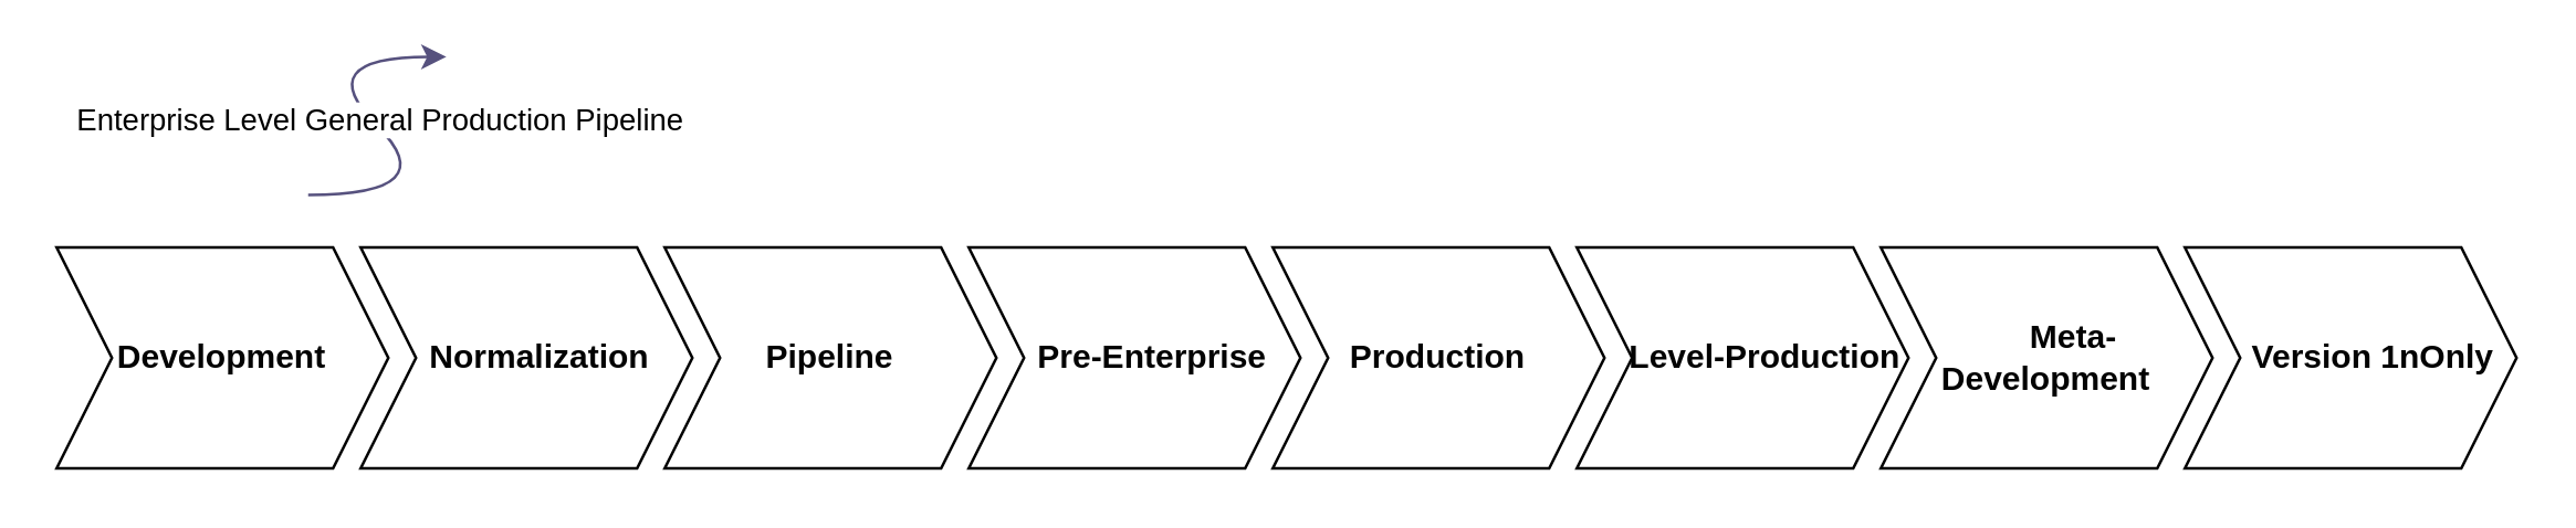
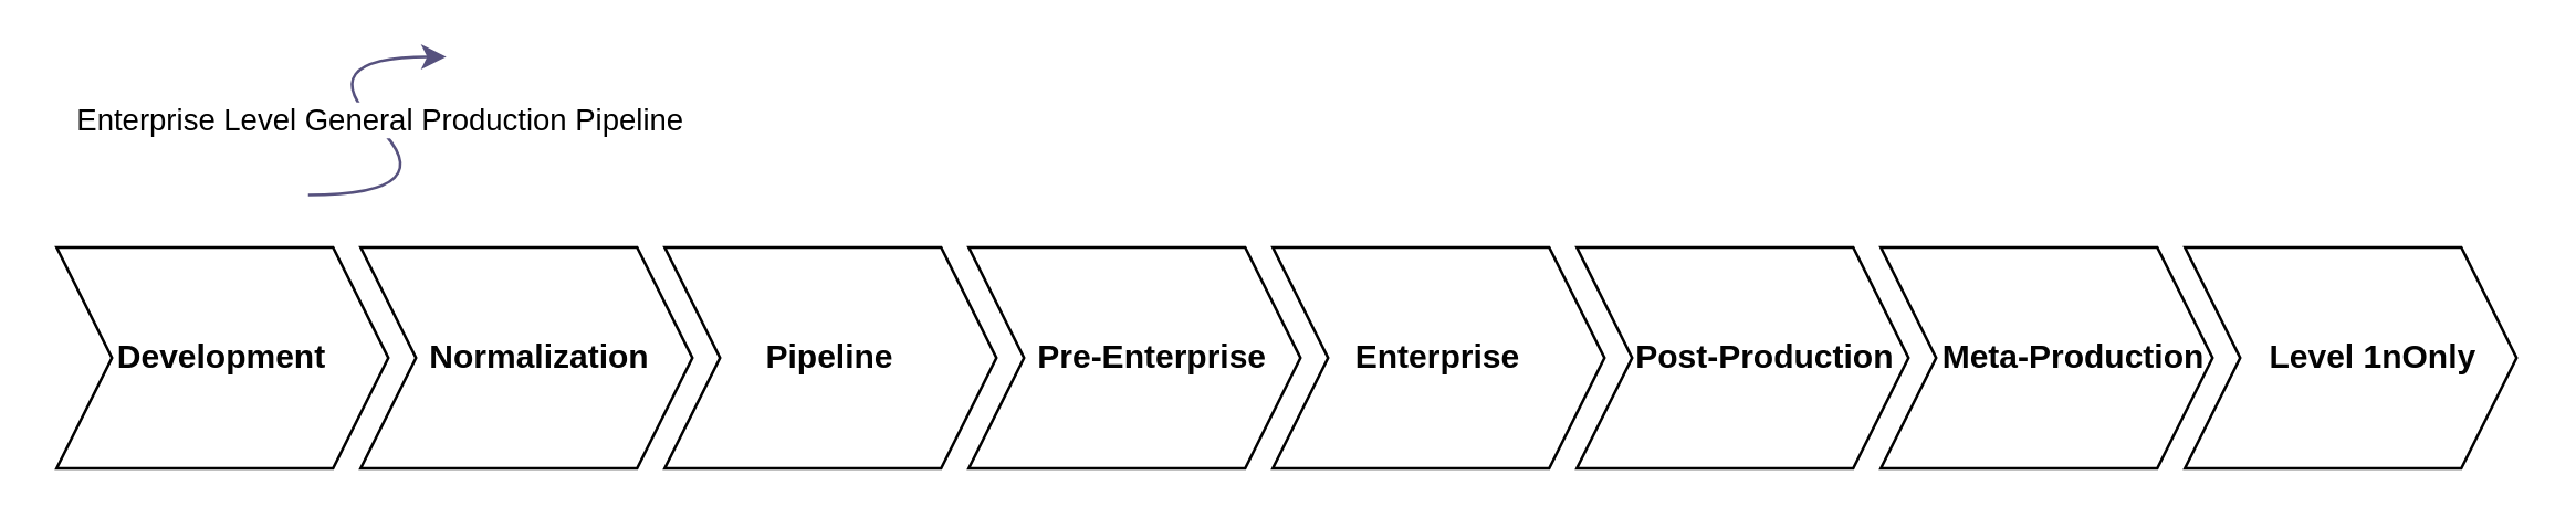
  <mxCell id="0" />
  <mxCell id="1" parent="0" />
  <mxCell id="2" value="&lt;div style=&quot;&quot;&gt;&lt;span style=&quot;background-color: initial;&quot;&gt;Pipeline&lt;/span&gt;&lt;/div&gt;" style="shape=step;perimeter=stepPerimeter;whiteSpace=wrap;html=1;fixedSize=1;align=center;fillColor=none;fontStyle=1;fontColor=#030303;strokeColor=#000000;" vertex="1" parent="1"><mxGeometry x="240" y="89" width="120" height="80" as="geometry" /></mxCell>
  <mxCell id="3" value="Development" style="shape=step;perimeter=stepPerimeter;whiteSpace=wrap;html=1;fixedSize=1;fillColor=none;fontStyle=1;fontColor=#030303;strokeColor=#000000;" vertex="1" parent="1"><mxGeometry x="20" y="89" width="120" height="80" as="geometry" /></mxCell>
  <mxCell id="4" value="&amp;nbsp; &amp;nbsp;Normalization" style="shape=step;perimeter=stepPerimeter;whiteSpace=wrap;html=1;fixedSize=1;align=center;fillColor=none;fontStyle=1;fontColor=#030303;strokeColor=#000000;" vertex="1" parent="1"><mxGeometry x="130" y="89" width="120" height="80" as="geometry" /></mxCell>
  <mxCell id="5" value="&amp;nbsp; &amp;nbsp; Pre-Enterprise" style="shape=step;perimeter=stepPerimeter;whiteSpace=wrap;html=1;fixedSize=1;fillColor=none;fontStyle=1;fontColor=#030303;strokeColor=#000000;" vertex="1" parent="1"><mxGeometry x="350" y="89" width="120" height="80" as="geometry" /></mxCell>
- <mxCell id="6" value="Production" style="shape=step;perimeter=stepPerimeter;whiteSpace=wrap;html=1;fixedSize=1;fillColor=none;fontStyle=1;fontColor=#030303;strokeColor=#000000;" vertex="1" parent="1"><mxGeometry x="460" y="89" width="120" height="80" as="geometry" /></mxCell>
- <mxCell id="7" value="&amp;nbsp; &amp;nbsp; &amp;nbsp;Version 1nOnly" style="shape=step;perimeter=stepPerimeter;whiteSpace=wrap;html=1;fixedSize=1;fillColor=none;fontStyle=1;fontColor=#030303;strokeColor=#000000;" vertex="1" parent="1"><mxGeometry x="790" y="89" width="120" height="80" as="geometry" /></mxCell>
- <mxCell id="8" value="&amp;nbsp; &amp;nbsp; &amp;nbsp;Level-Production" style="shape=step;perimeter=stepPerimeter;whiteSpace=wrap;html=1;fixedSize=1;fillColor=none;fontStyle=1;fontColor=#030303;strokeColor=#000000;" vertex="1" parent="1"><mxGeometry x="570" y="89" width="120" height="80" as="geometry" /></mxCell>
- <mxCell id="9" value="&amp;nbsp; &amp;nbsp; &amp;nbsp; Meta-Development" style="shape=step;perimeter=stepPerimeter;whiteSpace=wrap;html=1;fixedSize=1;fillColor=none;fontStyle=1;fontColor=#030303;strokeColor=#000000;" vertex="1" parent="1"><mxGeometry x="680" y="89" width="120" height="80" as="geometry" /></mxCell>
+ <mxCell id="6" value="Enterprise" style="shape=step;perimeter=stepPerimeter;whiteSpace=wrap;html=1;fixedSize=1;fillColor=none;fontStyle=1;fontColor=#030303;strokeColor=#000000;" vertex="1" parent="1"><mxGeometry x="460" y="89" width="120" height="80" as="geometry" /></mxCell>
+ <mxCell id="7" value="&amp;nbsp; &amp;nbsp; &amp;nbsp;Level 1nOnly" style="shape=step;perimeter=stepPerimeter;whiteSpace=wrap;html=1;fixedSize=1;fillColor=none;fontStyle=1;fontColor=#030303;strokeColor=#000000;" vertex="1" parent="1"><mxGeometry x="790" y="89" width="120" height="80" as="geometry" /></mxCell>
+ <mxCell id="8" value="&amp;nbsp; &amp;nbsp; &amp;nbsp;Post-Production" style="shape=step;perimeter=stepPerimeter;whiteSpace=wrap;html=1;fixedSize=1;fillColor=none;fontStyle=1;fontColor=#030303;strokeColor=#000000;" vertex="1" parent="1"><mxGeometry x="570" y="89" width="120" height="80" as="geometry" /></mxCell>
+ <mxCell id="9" value="&amp;nbsp; &amp;nbsp; &amp;nbsp; Meta-Production" style="shape=step;perimeter=stepPerimeter;whiteSpace=wrap;html=1;fixedSize=1;fillColor=none;fontStyle=1;fontColor=#030303;strokeColor=#000000;" vertex="1" parent="1"><mxGeometry x="680" y="89" width="120" height="80" as="geometry" /></mxCell>
  <mxCell id="10" value="" style="curved=1;endArrow=classic;html=1;rounded=0;fillColor=#d0cee2;strokeColor=#56517e;" edge="1" parent="1"><mxGeometry width="50" height="50" relative="1" as="geometry"><mxPoint x="111" y="70" as="sourcePoint" /><mxPoint x="161" y="20" as="targetPoint" /><Array as="points"><mxPoint x="161" y="70" /><mxPoint x="111" y="20" /></Array></mxGeometry></mxCell>
  <mxCell id="11" value="Enterprise Level General Production Pipeline" style="edgeLabel;html=1;align=center;verticalAlign=middle;resizable=0;points=[];" vertex="1" connectable="0" parent="10"><mxGeometry x="0.012" y="-3" relative="1" as="geometry"><mxPoint x="-1" as="offset" /></mxGeometry></mxCell>
